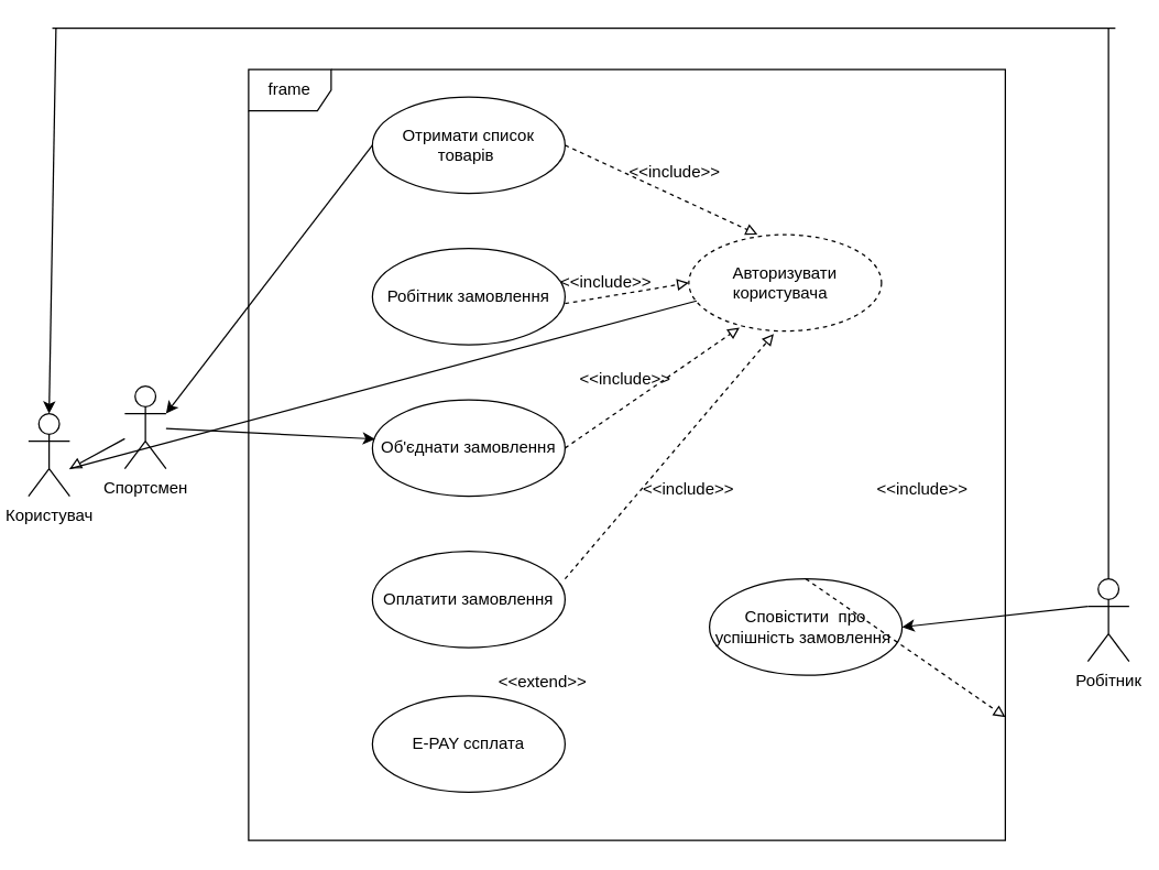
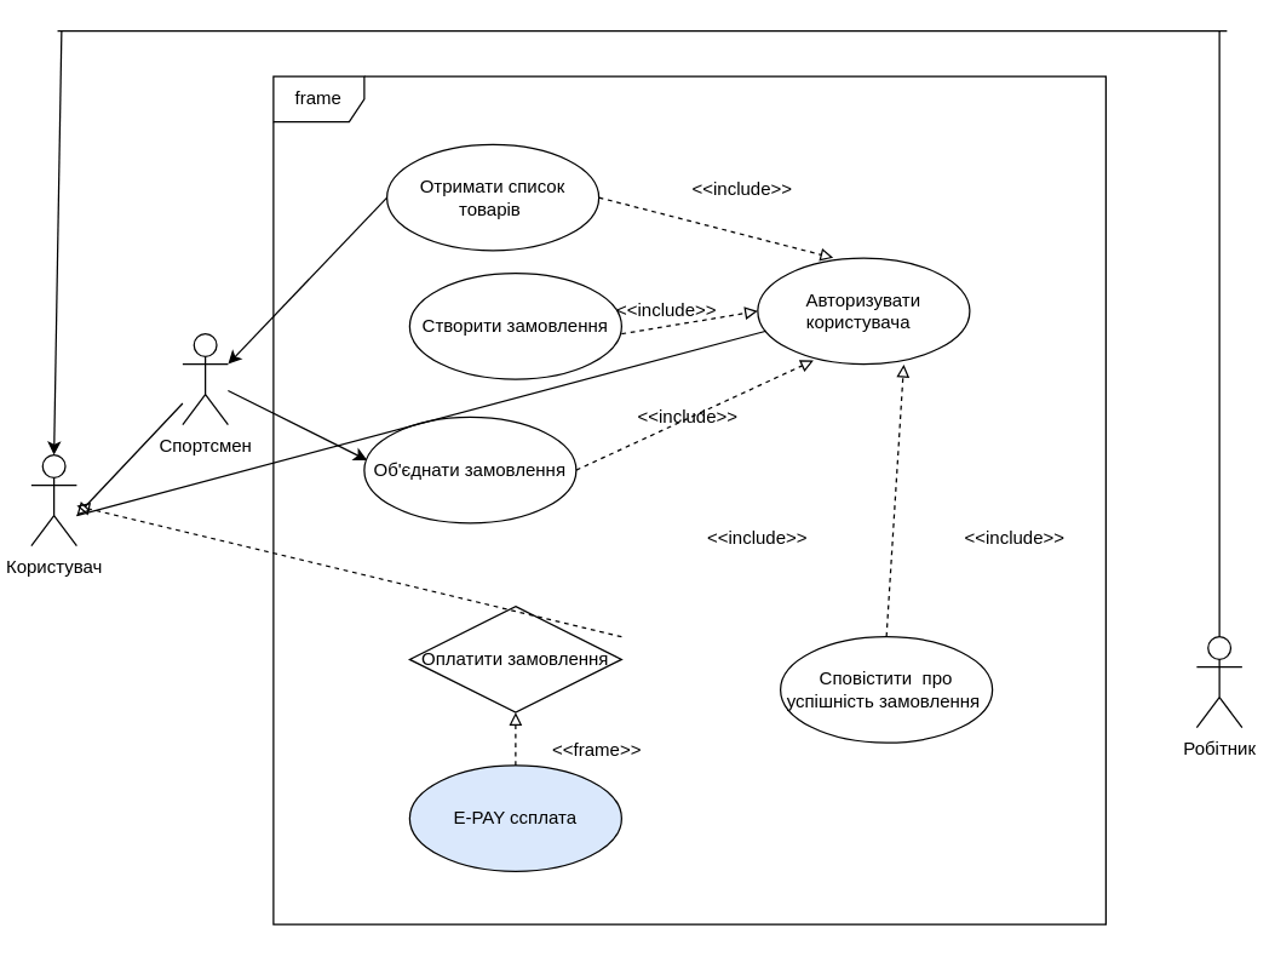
  <mxCell id="0" />
  <mxCell id="1" parent="0" />
  <mxCell id="2" value="frame" style="shape=umlFrame;whiteSpace=wrap;html=1;" parent="1" vertex="1"><mxGeometry x="180" y="50" width="550" height="560" as="geometry" /></mxCell>
  <mxCell id="3" style="edgeStyle=orthogonalEdgeStyle;rounded=0;orthogonalLoop=1;jettySize=auto;html=1;exitX=0.5;exitY=0;exitDx=0;exitDy=0;exitPerimeter=0;endArrow=none;endFill=0;" parent="1" source="4" edge="1"><mxGeometry relative="1" as="geometry"><mxPoint x="805" y="20" as="targetPoint" /></mxGeometry></mxCell>
  <mxCell id="4" value="Робітник" style="shape=umlActor;verticalLabelPosition=bottom;verticalAlign=top;html=1;" parent="1" vertex="1"><mxGeometry x="790" y="420" width="30" height="60" as="geometry" /></mxCell>
- <mxCell id="5" value="&lt;font style=&quot;vertical-align: inherit;&quot;&gt;&lt;font style=&quot;vertical-align: inherit;&quot;&gt;Отримати список товарів&amp;nbsp;&lt;/font&gt;&lt;/font&gt;" style="ellipse;whiteSpace=wrap;html=1;" parent="1" vertex="1"><mxGeometry x="270" y="70" width="140" height="70" as="geometry" /></mxCell>
- <mxCell id="6" value="Робітник замовлення" style="ellipse;whiteSpace=wrap;html=1;" parent="1" vertex="1"><mxGeometry x="270" y="180" width="140" height="70" as="geometry" /></mxCell>
- <mxCell id="7" value="Спортсмен&lt;br&gt;" style="shape=umlActor;verticalLabelPosition=bottom;verticalAlign=top;html=1;" parent="1" vertex="1"><mxGeometry x="90" y="280" width="30" height="60" as="geometry" /></mxCell>
+ <mxCell id="5" value="&lt;font style=&quot;vertical-align: inherit;&quot;&gt;&lt;font style=&quot;vertical-align: inherit;&quot;&gt;Отримати список товарів&amp;nbsp;&lt;/font&gt;&lt;/font&gt;" style="ellipse;whiteSpace=wrap;html=1;" parent="1" vertex="1"><mxGeometry x="255" y="95" width="140" height="70" as="geometry" /></mxCell>
+ <mxCell id="6" value="Створити замовлення" style="ellipse;whiteSpace=wrap;html=1;" parent="1" vertex="1"><mxGeometry x="270" y="180" width="140" height="70" as="geometry" /></mxCell>
+ <mxCell id="7" value="Спортсмен&lt;br&gt;" style="shape=umlActor;verticalLabelPosition=bottom;verticalAlign=top;html=1;" parent="1" vertex="1"><mxGeometry x="120" y="220" width="30" height="60" as="geometry" /></mxCell>
  <mxCell id="8" value="Користувач" style="shape=umlActor;verticalLabelPosition=bottom;verticalAlign=top;html=1;" parent="1" vertex="1"><mxGeometry x="20" y="300" width="30" height="60" as="geometry" /></mxCell>
- <mxCell id="9" value="Об'єднати замовлення" style="ellipse;whiteSpace=wrap;html=1;" parent="1" vertex="1"><mxGeometry x="270" y="290" width="140" height="70" as="geometry" /></mxCell>
+ <mxCell id="9" value="Об'єднати замовлення" style="ellipse;whiteSpace=wrap;html=1;" parent="1" vertex="1"><mxGeometry x="240" y="275" width="140" height="70" as="geometry" /></mxCell>
  <mxCell id="10" value="" style="endArrow=classic;html=1;rounded=0;exitX=0;exitY=0.5;exitDx=0;exitDy=0;entryX=1;entryY=0.333;entryDx=0;entryDy=0;entryPerimeter=0;" parent="1" source="5" target="7" edge="1"><mxGeometry width="50" height="50" relative="1" as="geometry"><mxPoint x="290" y="220" as="sourcePoint" /><mxPoint x="340" y="170" as="targetPoint" /></mxGeometry></mxCell>
- <mxCell id="11" value="&lt;font style=&quot;vertical-align: inherit;&quot;&gt;&lt;font style=&quot;vertical-align: inherit;&quot;&gt;Авторизувати користувача&amp;nbsp;&amp;nbsp;&lt;/font&gt;&lt;/font&gt;" style="ellipse;whiteSpace=wrap;html=1;dashed=1;" parent="1" vertex="1"><mxGeometry x="500" y="170" width="140" height="70" as="geometry" /></mxCell>
+ <mxCell id="11" value="&lt;font style=&quot;vertical-align: inherit;&quot;&gt;&lt;font style=&quot;vertical-align: inherit;&quot;&gt;Авторизувати користувача&amp;nbsp;&amp;nbsp;&lt;/font&gt;&lt;/font&gt;" style="ellipse;whiteSpace=wrap;html=1;" parent="1" vertex="1"><mxGeometry x="500" y="170" width="140" height="70" as="geometry" /></mxCell>
  <mxCell id="12" value="" style="endArrow=block;dashed=1;html=1;rounded=0;exitX=1;exitY=0.5;exitDx=0;exitDy=0;entryX=0.356;entryY=-0.003;entryDx=0;entryDy=0;entryPerimeter=0;startArrow=none;startFill=0;endFill=0;" parent="1" source="5" target="11" edge="1"><mxGeometry width="50" height="50" relative="1" as="geometry"><mxPoint x="420" y="220" as="sourcePoint" /><mxPoint x="470" y="170" as="targetPoint" /></mxGeometry></mxCell>
- <mxCell id="13" value="Оплатити замовлення" style="ellipse;whiteSpace=wrap;html=1;" parent="1" vertex="1"><mxGeometry x="270" y="400" width="140" height="70" as="geometry" /></mxCell>
+ <mxCell id="13" value="Оплатити замовлення" style="rhombus;whiteSpace=wrap;html=1;" parent="1" vertex="1"><mxGeometry x="270" y="400" width="140" height="70" as="geometry" /></mxCell>
  <mxCell id="14" value="" style="endArrow=classic;html=1;rounded=0;entryX=0.014;entryY=0.406;entryDx=0;entryDy=0;entryPerimeter=0;" parent="1" source="7" target="9" edge="1"><mxGeometry width="50" height="50" relative="1" as="geometry"><mxPoint x="270" y="330" as="sourcePoint" /><mxPoint x="320" y="280" as="targetPoint" /></mxGeometry></mxCell>
  <mxCell id="15" value="" style="endArrow=block;dashed=1;html=1;rounded=0;entryX=0.263;entryY=0.965;entryDx=0;entryDy=0;entryPerimeter=0;exitX=1;exitY=0.5;exitDx=0;exitDy=0;startArrow=none;startFill=0;endFill=0;" parent="1" source="9" target="11" edge="1"><mxGeometry width="50" height="50" relative="1" as="geometry"><mxPoint x="410" y="330" as="sourcePoint" /><mxPoint x="460" y="280" as="targetPoint" /></mxGeometry></mxCell>
  <mxCell id="16" value="" style="endArrow=block;dashed=1;html=1;rounded=0;entryX=0;entryY=0.5;entryDx=0;entryDy=0;endFill=0;" parent="1" target="11" edge="1"><mxGeometry width="50" height="50" relative="1" as="geometry"><mxPoint x="410" y="220" as="sourcePoint" /><mxPoint x="460" y="280" as="targetPoint" /></mxGeometry></mxCell>
- <mxCell id="17" value="" style="endArrow=block;dashed=1;html=1;rounded=0;exitX=1;exitY=0.286;exitDx=0;exitDy=0;exitPerimeter=0;entryX=0.441;entryY=1.029;entryDx=0;entryDy=0;entryPerimeter=0;endFill=0;" parent="1" source="13" target="11" edge="1"><mxGeometry width="50" height="50" relative="1" as="geometry"><mxPoint x="410" y="330" as="sourcePoint" /><mxPoint x="460" y="280" as="targetPoint" /></mxGeometry></mxCell>
+ <mxCell id="17" value="" style="endArrow=block;dashed=1;html=1;rounded=0;exitX=1;exitY=0.286;exitDx=0;exitDy=0;exitPerimeter=0;endFill=0;" parent="1" source="13" target="8" edge="1"><mxGeometry width="50" height="50" relative="1" as="geometry"><mxPoint x="410" y="330" as="sourcePoint" /><mxPoint x="460" y="280" as="targetPoint" /></mxGeometry></mxCell>
  <mxCell id="18" value="&amp;lt;&amp;lt;include&amp;gt;&amp;gt;" style="text;html=1;strokeColor=none;fillColor=none;align=center;verticalAlign=middle;whiteSpace=wrap;rounded=0;" parent="1" vertex="1"><mxGeometry x="460" y="110" width="60" height="30" as="geometry" /></mxCell>
  <mxCell id="19" value="&amp;lt;&amp;lt;include&amp;gt;&amp;gt;" style="text;html=1;strokeColor=none;fillColor=none;align=center;verticalAlign=middle;whiteSpace=wrap;rounded=0;" parent="1" vertex="1"><mxGeometry x="410" y="190" width="60" height="30" as="geometry" /></mxCell>
  <mxCell id="20" value="&amp;lt;&amp;lt;include&amp;gt;&amp;gt;" style="text;html=1;strokeColor=none;fillColor=none;align=center;verticalAlign=middle;whiteSpace=wrap;rounded=0;" parent="1" vertex="1"><mxGeometry x="424" y="260" width="60" height="30" as="geometry" /></mxCell>
  <mxCell id="21" value="&amp;lt;&amp;lt;include&amp;gt;&amp;gt;" style="text;html=1;strokeColor=none;fillColor=none;align=center;verticalAlign=middle;whiteSpace=wrap;rounded=0;" parent="1" vertex="1"><mxGeometry x="470" y="340" width="60" height="30" as="geometry" /></mxCell>
  <mxCell id="22" value="Сповістити&amp;nbsp; про успішність замовлення&amp;nbsp;" style="ellipse;whiteSpace=wrap;html=1;" parent="1" vertex="1"><mxGeometry x="515" y="420" width="140" height="70" as="geometry" /></mxCell>
- <mxCell id="23" value="" style="endArrow=block;dashed=1;html=1;rounded=0;exitX=0.5;exitY=0;exitDx=0;exitDy=0;endFill=0;" parent="1" source="22" target="2" edge="1"><mxGeometry width="50" height="50" relative="1" as="geometry"><mxPoint x="690" y="350" as="sourcePoint" /><mxPoint x="740" y="300" as="targetPoint" /></mxGeometry></mxCell>
+ <mxCell id="23" value="" style="endArrow=block;dashed=1;html=1;rounded=0;exitX=0.5;exitY=0;exitDx=0;exitDy=0;entryX=0.689;entryY=1.003;entryDx=0;entryDy=0;entryPerimeter=0;endFill=0;" parent="1" source="22" target="11" edge="1"><mxGeometry width="50" height="50" relative="1" as="geometry"><mxPoint x="690" y="350" as="sourcePoint" /><mxPoint x="740" y="300" as="targetPoint" /></mxGeometry></mxCell>
  <mxCell id="24" value="&amp;lt;&amp;lt;include&amp;gt;&amp;gt;" style="text;html=1;strokeColor=none;fillColor=none;align=center;verticalAlign=middle;whiteSpace=wrap;rounded=0;" parent="1" vertex="1"><mxGeometry x="640" y="340" width="60" height="30" as="geometry" /></mxCell>
- <mxCell id="25" value="" style="endArrow=classic;html=1;rounded=0;exitX=0;exitY=0.333;exitDx=0;exitDy=0;exitPerimeter=0;entryX=1;entryY=0.5;entryDx=0;entryDy=0;" parent="1" source="4" target="22" edge="1"><mxGeometry width="50" height="50" relative="1" as="geometry"><mxPoint x="700" y="350" as="sourcePoint" /><mxPoint x="750" y="300" as="targetPoint" /></mxGeometry></mxCell>
  <mxCell id="26" value="" style="endArrow=none;html=1;rounded=0;startArrow=block;startFill=0;" parent="1" target="7" edge="1"><mxGeometry width="50" height="50" relative="1" as="geometry"><mxPoint x="50" y="340" as="sourcePoint" /><mxPoint x="90" y="300" as="targetPoint" /></mxGeometry></mxCell>
  <mxCell id="27" value="" style="endArrow=classic;html=1;rounded=0;entryX=0.5;entryY=0;entryDx=0;entryDy=0;entryPerimeter=0;" parent="1" target="8" edge="1"><mxGeometry width="50" height="50" relative="1" as="geometry"><mxPoint x="40" y="20" as="sourcePoint" /><mxPoint x="90" y="100" as="targetPoint" /></mxGeometry></mxCell>
  <mxCell id="28" value="" style="endArrow=none;html=1;rounded=0;" parent="1" edge="1"><mxGeometry width="50" height="50" relative="1" as="geometry"><mxPoint x="37.333" y="20" as="sourcePoint" /><mxPoint x="810" y="20" as="targetPoint" /></mxGeometry></mxCell>
- <mxCell id="29" value="E-PAY cсплата" style="ellipse;whiteSpace=wrap;html=1;" parent="1" vertex="1"><mxGeometry x="270" y="505" width="140" height="70" as="geometry" /></mxCell>
- <mxCell id="31" value="&amp;lt;&amp;lt;extend&amp;gt;&amp;gt;" style="text;html=1;strokeColor=none;fillColor=none;align=center;verticalAlign=middle;whiteSpace=wrap;rounded=0;" parent="1" vertex="1"><mxGeometry x="364" y="480" width="60" height="30" as="geometry" /></mxCell>
+ <mxCell id="29" value="E-PAY cсплата" style="ellipse;whiteSpace=wrap;html=1;fillColor=#dae8fc;" parent="1" vertex="1"><mxGeometry x="270" y="505" width="140" height="70" as="geometry" /></mxCell>
+ <mxCell id="30" value="" style="endArrow=block;dashed=1;html=1;rounded=0;exitX=0.5;exitY=0;exitDx=0;exitDy=0;entryX=0.5;entryY=1;entryDx=0;entryDy=0;startArrow=none;startFill=0;endFill=0;" parent="1" source="29" target="13" edge="1"><mxGeometry width="50" height="50" relative="1" as="geometry"><mxPoint x="240" y="480" as="sourcePoint" /><mxPoint x="290" y="430" as="targetPoint" /></mxGeometry></mxCell>
+ <mxCell id="31" value="&amp;lt;&amp;lt;frame&amp;gt;&amp;gt;" style="text;html=1;strokeColor=none;fillColor=none;align=center;verticalAlign=middle;whiteSpace=wrap;rounded=0;" parent="1" vertex="1"><mxGeometry x="364" y="480" width="60" height="30" as="geometry" /></mxCell>
  <mxCell id="32" value="" style="endArrow=none;html=1;rounded=0;entryX=0.04;entryY=0.687;entryDx=0;entryDy=0;entryPerimeter=0;" parent="1" target="11" edge="1"><mxGeometry width="50" height="50" relative="1" as="geometry"><mxPoint x="50" y="340" as="sourcePoint" /><mxPoint x="600" y="330" as="targetPoint" /></mxGeometry></mxCell>
